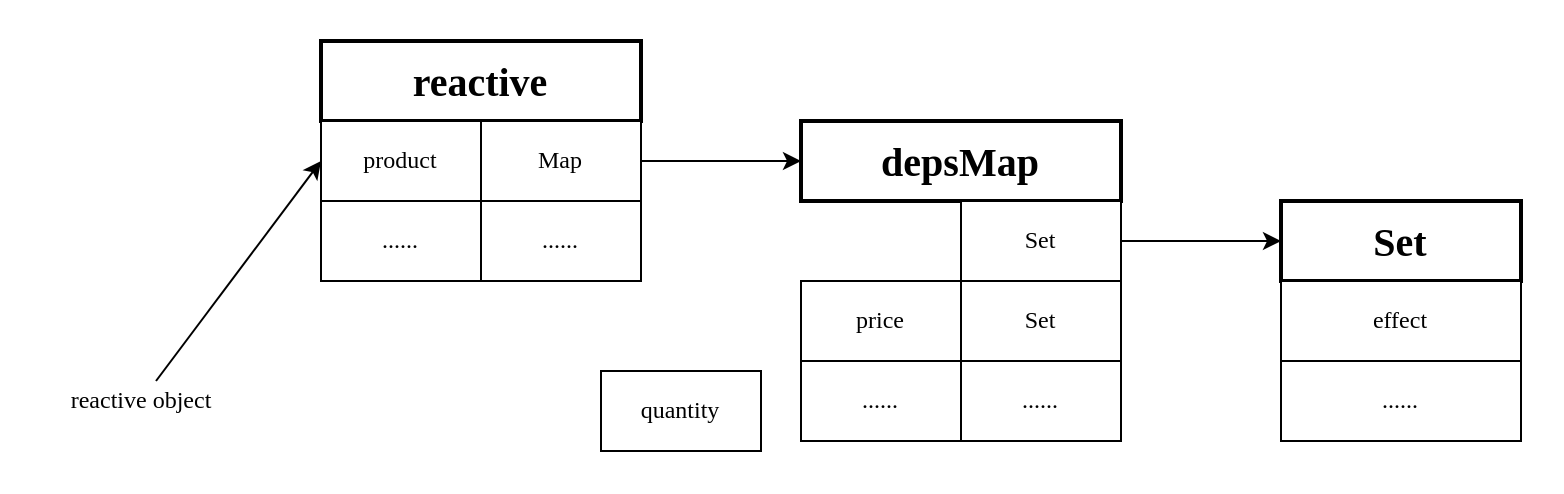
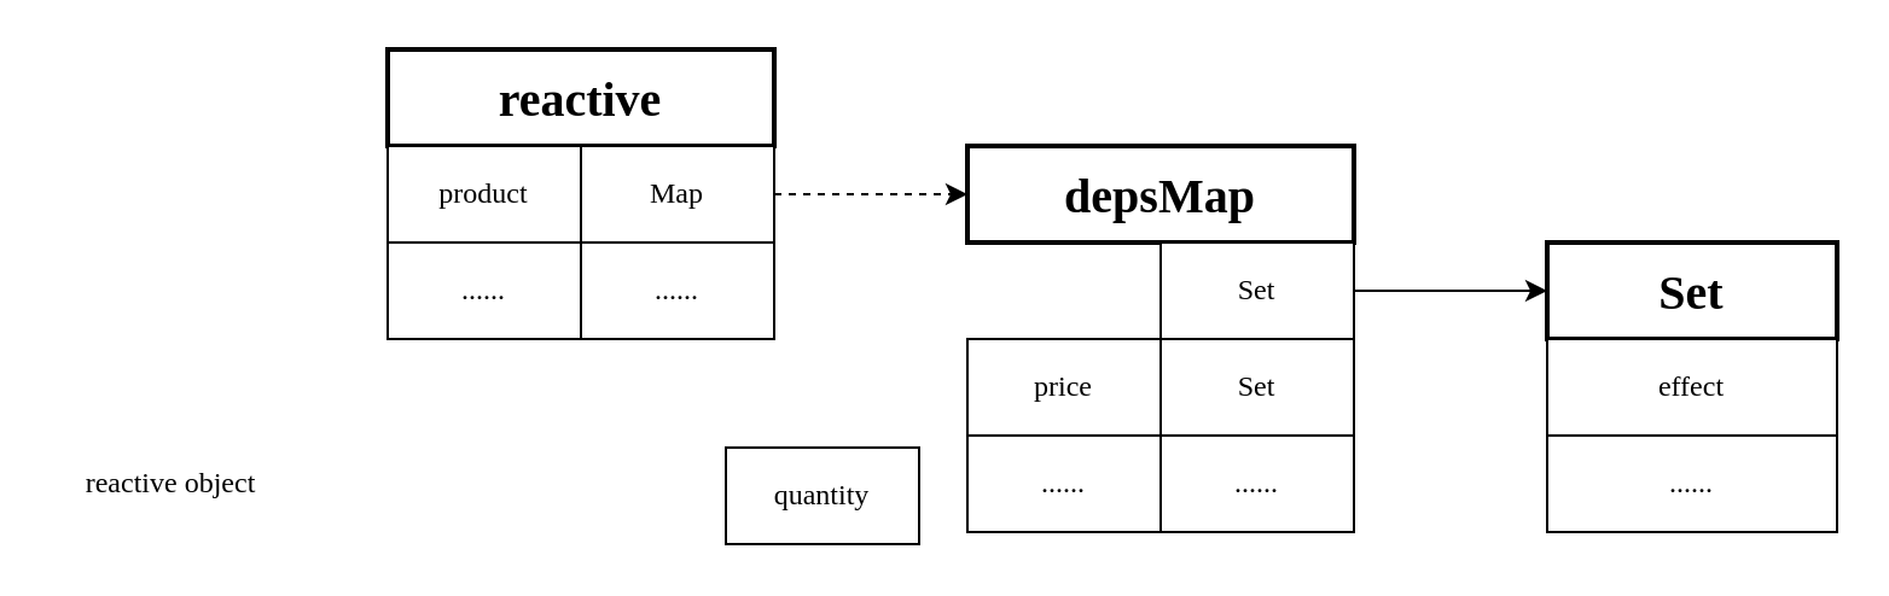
  <mxCell id="0" />
  <mxCell id="1" parent="0" />
  <mxCell id="2" value="reactive" style="rounded=0;whiteSpace=wrap;html=1;fontStyle=1;fontSize=20;fontFamily=Comic Sans MS;labelBorderColor=none;strokeWidth=2;" vertex="1" parent="1"><mxGeometry x="160" y="20" width="160" height="40" as="geometry" /></mxCell>
  <mxCell id="3" value="product" style="rounded=0;whiteSpace=wrap;html=1;labelBorderColor=none;fontFamily=Comic Sans MS;fontSize=12;strokeWidth=1;" vertex="1" parent="1"><mxGeometry x="160" y="60" width="80" height="40" as="geometry" /></mxCell>
- <mxCell id="4" style="edgeStyle=none;rounded=0;orthogonalLoop=1;jettySize=auto;html=1;exitX=1;exitY=0.5;exitDx=0;exitDy=0;entryX=0;entryY=0.5;entryDx=0;entryDy=0;fontFamily=Comic Sans MS;fontSize=12;endArrow=classic;endFill=1;strokeWidth=1;" edge="1" parent="1" source="5" target="10"><mxGeometry relative="1" as="geometry" /></mxCell>
+ <mxCell id="4" style="edgeStyle=none;rounded=0;orthogonalLoop=1;jettySize=auto;html=1;exitX=1;exitY=0.5;exitDx=0;exitDy=0;entryX=0;entryY=0.5;entryDx=0;entryDy=0;fontFamily=Comic Sans MS;fontSize=12;endArrow=classic;endFill=1;strokeWidth=1;dashed=1;" edge="1" parent="1" source="5" target="10"><mxGeometry relative="1" as="geometry" /></mxCell>
  <mxCell id="5" value="Map" style="rounded=0;whiteSpace=wrap;html=1;labelBorderColor=none;fontFamily=Comic Sans MS;fontSize=12;strokeWidth=1;" vertex="1" parent="1"><mxGeometry x="240" y="60" width="80" height="40" as="geometry" /></mxCell>
  <mxCell id="6" value="......" style="rounded=0;whiteSpace=wrap;html=1;labelBorderColor=none;fontFamily=Comic Sans MS;fontSize=12;strokeWidth=1;" vertex="1" parent="1"><mxGeometry x="160" y="100" width="80" height="40" as="geometry" /></mxCell>
  <mxCell id="7" value="......" style="rounded=0;whiteSpace=wrap;html=1;labelBorderColor=none;fontFamily=Comic Sans MS;fontSize=12;strokeWidth=1;" vertex="1" parent="1"><mxGeometry x="240" y="100" width="80" height="40" as="geometry" /></mxCell>
- <mxCell id="8" value="" style="orthogonalLoop=1;jettySize=auto;html=1;fontFamily=Comic Sans MS;fontSize=12;entryX=0;entryY=0.5;entryDx=0;entryDy=0;strokeWidth=1;rounded=0;endArrow=classic;endFill=1;" edge="1" parent="1" source="9" target="3"><mxGeometry relative="1" as="geometry" /></mxCell>
  <mxCell id="9" value="reactive object" style="text;html=1;align=center;verticalAlign=middle;resizable=0;points=[];autosize=1;strokeColor=none;fillColor=none;fontSize=12;fontFamily=Comic Sans MS;" vertex="1" parent="1"><mxGeometry x="20" y="190" width="100" height="20" as="geometry" /></mxCell>
  <mxCell id="10" value="depsMap" style="rounded=0;whiteSpace=wrap;html=1;fontStyle=1;fontSize=20;fontFamily=Comic Sans MS;labelBorderColor=none;strokeWidth=2;" vertex="1" parent="1"><mxGeometry x="400" y="60" width="160" height="40" as="geometry" /></mxCell>
  <mxCell id="11" value="quantity" style="rounded=0;whiteSpace=wrap;html=1;labelBorderColor=none;fontFamily=Comic Sans MS;fontSize=12;strokeWidth=1;" vertex="1" parent="1"><mxGeometry x="300" y="185" width="80" height="40" as="geometry" /></mxCell>
  <mxCell id="12" style="edgeStyle=none;rounded=0;orthogonalLoop=1;jettySize=auto;html=1;exitX=1;exitY=0.5;exitDx=0;exitDy=0;entryX=0;entryY=0.5;entryDx=0;entryDy=0;fontFamily=Comic Sans MS;fontSize=12;endArrow=classic;endFill=1;strokeWidth=1;" edge="1" parent="1" source="13" target="18"><mxGeometry relative="1" as="geometry" /></mxCell>
  <mxCell id="13" value="Set" style="rounded=0;whiteSpace=wrap;html=1;labelBorderColor=none;fontFamily=Comic Sans MS;fontSize=12;strokeWidth=1;" vertex="1" parent="1"><mxGeometry x="480" y="100" width="80" height="40" as="geometry" /></mxCell>
  <mxCell id="14" value="price" style="rounded=0;whiteSpace=wrap;html=1;labelBorderColor=none;fontFamily=Comic Sans MS;fontSize=12;strokeWidth=1;" vertex="1" parent="1"><mxGeometry x="400" y="140" width="80" height="40" as="geometry" /></mxCell>
  <mxCell id="15" value="Set" style="rounded=0;whiteSpace=wrap;html=1;labelBorderColor=none;fontFamily=Comic Sans MS;fontSize=12;strokeWidth=1;" vertex="1" parent="1"><mxGeometry x="480" y="140" width="80" height="40" as="geometry" /></mxCell>
  <mxCell id="16" value="......" style="rounded=0;whiteSpace=wrap;html=1;labelBorderColor=none;fontFamily=Comic Sans MS;fontSize=12;strokeWidth=1;" vertex="1" parent="1"><mxGeometry x="400" y="180" width="80" height="40" as="geometry" /></mxCell>
  <mxCell id="17" value="......" style="rounded=0;whiteSpace=wrap;html=1;labelBorderColor=none;fontFamily=Comic Sans MS;fontSize=12;strokeWidth=1;" vertex="1" parent="1"><mxGeometry x="480" y="180" width="80" height="40" as="geometry" /></mxCell>
  <mxCell id="18" value="Set" style="rounded=0;whiteSpace=wrap;html=1;fontStyle=1;fontSize=20;fontFamily=Comic Sans MS;labelBorderColor=none;strokeWidth=2;" vertex="1" parent="1"><mxGeometry x="640" y="100" width="120" height="40" as="geometry" /></mxCell>
  <mxCell id="19" value="effect" style="rounded=0;whiteSpace=wrap;html=1;labelBorderColor=none;fontFamily=Comic Sans MS;fontSize=12;strokeWidth=1;" vertex="1" parent="1"><mxGeometry x="640" y="140" width="120" height="40" as="geometry" /></mxCell>
  <mxCell id="20" value="......" style="rounded=0;whiteSpace=wrap;html=1;labelBorderColor=none;fontFamily=Comic Sans MS;fontSize=12;strokeWidth=1;" vertex="1" parent="1"><mxGeometry x="640" y="180" width="120" height="40" as="geometry" /></mxCell>
